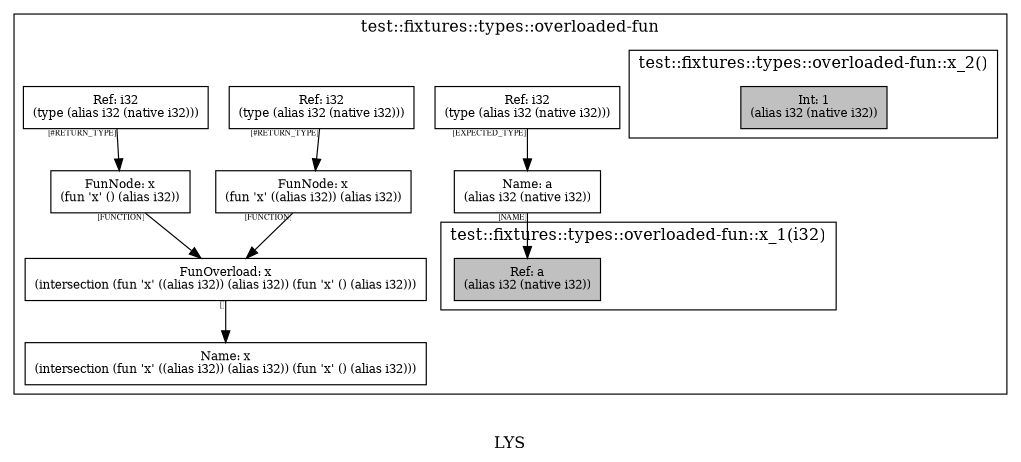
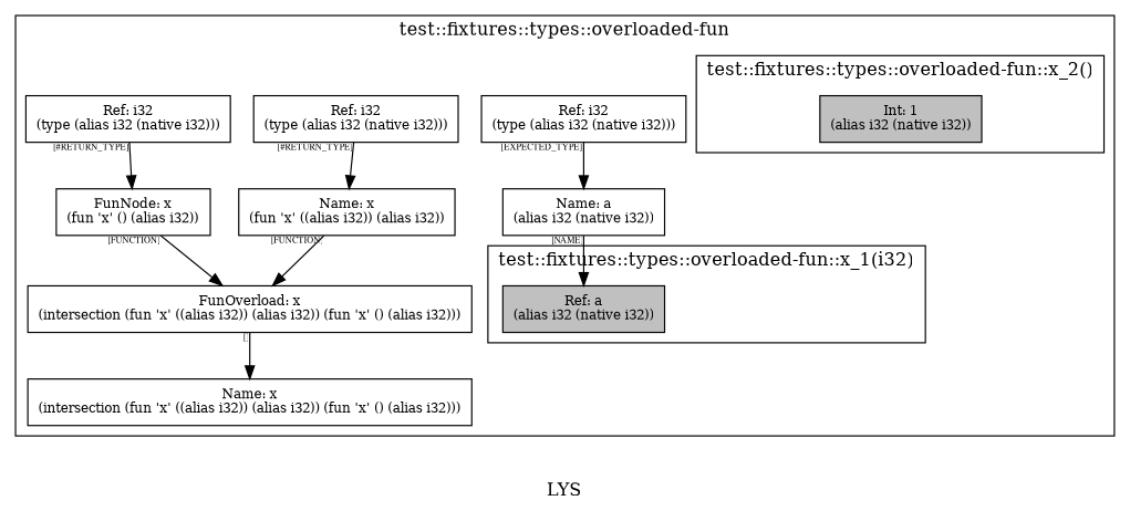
  digraph {
    label=LYS
    node [fillcolor=grey fontsize=10 shape=box]
    edge [color=black fontname=times fontsize=7 taillabel="[FUNCTION]"]
    n1 [label="Ref: a\n(alias i32 (native i32))" style=filled]
    n2 [label="Int: 1\n(alias i32 (native i32))" style=filled]
    n3 [label="FunOverload: x\n(intersection (fun 'x' ((alias i32)) (alias i32)) (fun 'x' () (alias i32)))"]
-   n4 [label="FunNode: x\n(fun 'x' ((alias i32)) (alias i32))"]
+   n4 [label="Name: x\n(fun 'x' ((alias i32)) (alias i32))"]
    n5 [label="Name: a\n(alias i32 (native i32))"]
    n6 [label="Ref: i32\n(type (alias i32 (native i32)))"]
    n7 [label="Ref: i32\n(type (alias i32 (native i32)))"]
    n8 [label="FunNode: x\n(fun 'x' () (alias i32))"]
    n9 [label="Ref: i32\n(type (alias i32 (native i32)))"]
    n10 [label="Name: x\n(intersection (fun 'x' ((alias i32)) (alias i32)) (fun 'x' () (alias i32)))"]
    subgraph cluster_1 {
      label="test::fixtures::types::overloaded-fun"
      n3
      n4
      n5
      n6
      n7
      n8
      n9
      n10
      subgraph cluster_2 {
        label="test::fixtures::types::overloaded-fun::x_1(i32)"
        rankdir=TB
        n1
      }
      subgraph cluster_3 {
        label="test::fixtures::types::overloaded-fun::x_2()"
        rankdir=TB
        n2
      }
    }
    n3 -> n10 [taillabel="[]"]
    n4 -> n3
    n5 -> n1 [taillabel="[NAME]"]
    n6 -> n5 [taillabel="[EXPECTED_TYPE]"]
    n7 -> n4 [taillabel="[#RETURN_TYPE]"]
    n8 -> n3
    n9 -> n8 [taillabel="[#RETURN_TYPE]"]
  }
